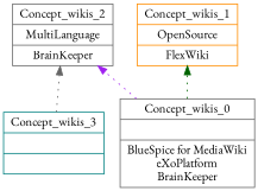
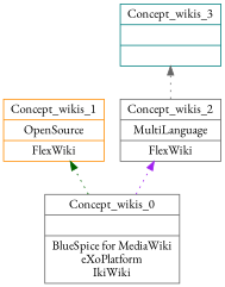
  digraph {
    fontname="EB Garamond"
    rankdir=BT
    node [color=gray40 fontname="EB Garamond" shape=record]
    edge [arrowhead=normal fontname="EB Garamond" style=dotted]
    n1 [color=teal label="{Concept_wikis_3||}"]
    n2 [color=darkorange label="{Concept_wikis_1|OpenSource\n|FlexWiki\n}"]
-   n3 [label="{Concept_wikis_0||BlueSpice for MediaWiki\neXoPlatform\nBrainKeeper\n}"]
-   n4 [label="{Concept_wikis_2|MultiLanguage\n|BrainKeeper\n}"]
+   n3 [label="{Concept_wikis_0||BlueSpice for MediaWiki\neXoPlatform\nIkiWiki\n}"]
+   n4 [label="{Concept_wikis_2|MultiLanguage\n|FlexWiki\n}"]
    n3 -> n2 [color=darkgreen]
    n3 -> n4 [color=purple]
-   n1 -> n4 [color=gray40]
+   n4 -> n1 [color=gray40]
  }
